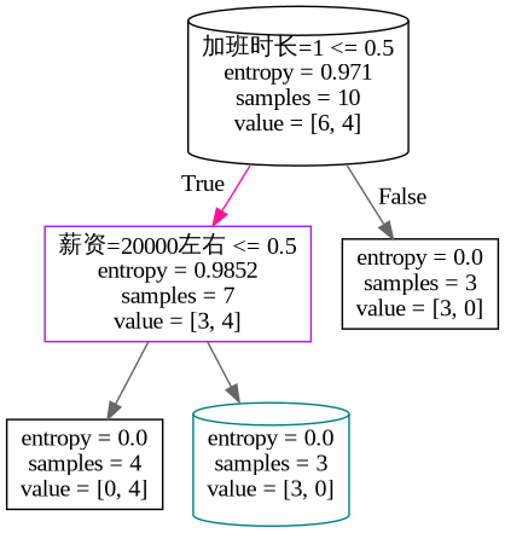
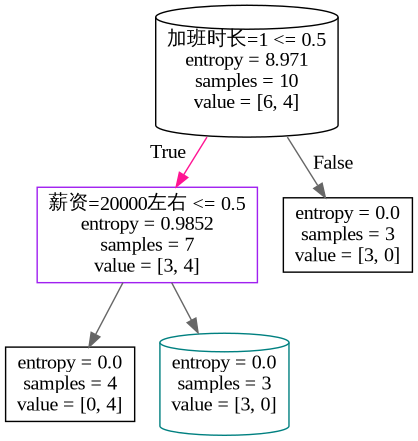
  digraph {
    fontname="Liberation Serif"
    node [shape=box color=black fontname="Liberation Serif"]
    edge [color=gray40 fontname="Liberation Serif"]
-   n1 [label="加班时长=1 <= 0.5\nentropy = 0.971\nsamples = 10\nvalue = [6, 4]" shape=cylinder]
+   n1 [label="加班时长=1 <= 0.5\nentropy = 8.971\nsamples = 10\nvalue = [6, 4]" shape=cylinder]
    n2 [label="薪资=20000左右 <= 0.5\nentropy = 0.9852\nsamples = 7\nvalue = [3, 4]" color=purple]
    n3 [label="entropy = 0.0\nsamples = 3\nvalue = [3, 0]"]
    n4 [label="entropy = 0.0\nsamples = 4\nvalue = [0, 4]"]
    n5 [label="entropy = 0.0\nsamples = 3\nvalue = [3, 0]" shape=cylinder color=teal]
    n1 -> n2 [headlabel=True labelangle=45 labeldistance=2.5 color=deeppink]
    n1 -> n3 [headlabel=False labelangle=-45 labeldistance=2.5]
    n2 -> n4
    n2 -> n5
  }
